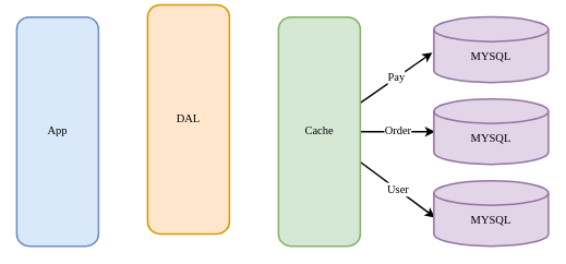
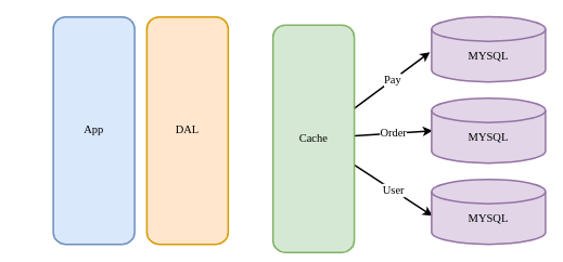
  <mxCell id="0" />
  <mxCell id="1" parent="0" />
- <mxCell id="2" value="App" style="rounded=1;whiteSpace=wrap;html=1;fillColor=#dae8fc;strokeColor=#6c8ebf;strokeWidth=2;fontSize=14;fontFamily=Comic Sans MS;" parent="1" vertex="1"><mxGeometry x="20" y="20" width="100" height="280" as="geometry" /></mxCell>
- <mxCell id="3" value="DAL" style="rounded=1;whiteSpace=wrap;html=1;fillColor=#ffe6cc;strokeColor=#d79b00;strokeWidth=2;fontSize=14;fontFamily=Comic Sans MS;" parent="1" vertex="1"><mxGeometry x="180" y="5" width="100" height="280" as="geometry" /></mxCell>
+ <mxCell id="2" value="App" style="rounded=1;whiteSpace=wrap;html=1;fillColor=#dae8fc;strokeColor=#6c8ebf;strokeWidth=2;fontSize=14;fontFamily=Comic Sans MS;" parent="1" vertex="1"><mxGeometry x="65" y="20" width="100" height="280" as="geometry" /></mxCell>
+ <mxCell id="3" value="DAL" style="rounded=1;whiteSpace=wrap;html=1;fillColor=#ffe6cc;strokeColor=#d79b00;strokeWidth=2;fontSize=14;fontFamily=Comic Sans MS;" parent="1" vertex="1"><mxGeometry x="180" y="20" width="100" height="280" as="geometry" /></mxCell>
  <mxCell id="4" value="Pay" style="rounded=0;orthogonalLoop=1;jettySize=auto;html=1;entryX=-0.014;entryY=0.543;entryDx=0;entryDy=0;entryPerimeter=0;fontFamily=Comic Sans MS;fontSize=14;strokeWidth=2;" edge="1" parent="1" source="7" target="8"><mxGeometry relative="1" as="geometry" /></mxCell>
  <mxCell id="5" value="Order" style="edgeStyle=none;rounded=0;orthogonalLoop=1;jettySize=auto;html=1;entryX=0.009;entryY=0.503;entryDx=0;entryDy=0;entryPerimeter=0;fontFamily=Comic Sans MS;fontSize=14;strokeWidth=2;" edge="1" parent="1" source="7" target="9"><mxGeometry relative="1" as="geometry" /></mxCell>
  <mxCell id="6" value="User" style="edgeStyle=none;rounded=0;orthogonalLoop=1;jettySize=auto;html=1;entryX=0.009;entryY=0.563;entryDx=0;entryDy=0;entryPerimeter=0;fontFamily=Comic Sans MS;fontSize=14;strokeWidth=2;" edge="1" parent="1" source="7" target="10"><mxGeometry relative="1" as="geometry" /></mxCell>
- <mxCell id="7" value="Cache" style="rounded=1;whiteSpace=wrap;html=1;fillColor=#d5e8d4;strokeColor=#82b366;strokeWidth=2;fontSize=14;fontFamily=Comic Sans MS;" parent="1" vertex="1"><mxGeometry x="340" y="20" width="100" height="280" as="geometry" /></mxCell>
+ <mxCell id="7" value="Cache" style="rounded=1;whiteSpace=wrap;html=1;fillColor=#d5e8d4;strokeColor=#82b366;strokeWidth=2;fontSize=14;fontFamily=Comic Sans MS;" parent="1" vertex="1"><mxGeometry x="335" y="30" width="100" height="280" as="geometry" /></mxCell>
  <mxCell id="8" value="&lt;br style=&quot;font-size: 14px;&quot;&gt;MYSQL" style="shape=cylinder2;whiteSpace=wrap;html=1;boundedLbl=1;backgroundOutline=1;size=15;fillColor=#e1d5e7;strokeColor=#9673a6;strokeWidth=2;fontFamily=Comic Sans MS;fontSize=14;" vertex="1" parent="1"><mxGeometry x="530" y="20" width="140" height="80" as="geometry" /></mxCell>
  <mxCell id="9" value="&lt;br style=&quot;font-size: 14px;&quot;&gt;MYSQL" style="shape=cylinder2;whiteSpace=wrap;html=1;boundedLbl=1;backgroundOutline=1;size=15;fillColor=#e1d5e7;strokeColor=#9673a6;strokeWidth=2;fontFamily=Comic Sans MS;fontSize=14;" vertex="1" parent="1"><mxGeometry x="530" y="120" width="140" height="80" as="geometry" /></mxCell>
  <mxCell id="10" value="&lt;br style=&quot;font-size: 14px;&quot;&gt;MYSQL" style="shape=cylinder2;whiteSpace=wrap;html=1;boundedLbl=1;backgroundOutline=1;size=15;fillColor=#e1d5e7;strokeColor=#9673a6;strokeWidth=2;fontFamily=Comic Sans MS;fontSize=14;" vertex="1" parent="1"><mxGeometry x="530" y="220" width="140" height="80" as="geometry" /></mxCell>
